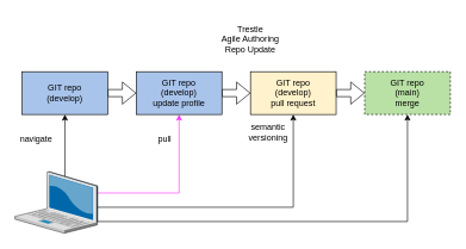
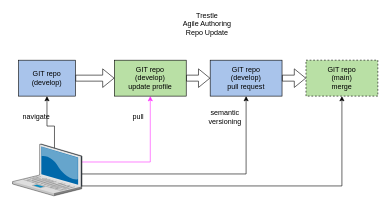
  <mxCell id="0" />
  <mxCell id="1" parent="0" />
  <mxCell id="2" style="edgeStyle=orthogonalEdgeStyle;rounded=0;orthogonalLoop=1;jettySize=auto;html=1;exitX=1;exitY=0.5;exitDx=0;exitDy=0;entryX=0.5;entryY=1;entryDx=0;entryDy=0;" parent="1" source="4" target="18" edge="1"><mxGeometry relative="1" as="geometry" /></mxCell>
  <mxCell id="3" style="edgeStyle=orthogonalEdgeStyle;rounded=0;orthogonalLoop=1;jettySize=auto;html=1;exitX=1;exitY=0.5;exitDx=0;exitDy=0;entryX=0.5;entryY=1;entryDx=0;entryDy=0;" parent="1" source="5" target="11" edge="1"><mxGeometry relative="1" as="geometry" /></mxCell>
  <mxCell id="4" value="" style="rounded=0;whiteSpace=wrap;html=1;" parent="1" vertex="1"><mxGeometry x="80" y="300" width="20" height="20" as="geometry" /></mxCell>
  <mxCell id="5" value="" style="rounded=0;whiteSpace=wrap;html=1;" parent="1" vertex="1"><mxGeometry x="80" y="280" width="20" height="20" as="geometry" /></mxCell>
  <mxCell id="6" style="edgeStyle=orthogonalEdgeStyle;rounded=0;orthogonalLoop=1;jettySize=auto;html=1;exitX=0.5;exitY=0;exitDx=0;exitDy=0;entryX=0.5;entryY=1;entryDx=0;entryDy=0;" parent="1" source="8" target="10" edge="1"><mxGeometry relative="1" as="geometry" /></mxCell>
  <mxCell id="7" style="edgeStyle=orthogonalEdgeStyle;rounded=0;orthogonalLoop=1;jettySize=auto;html=1;exitX=1;exitY=0.5;exitDx=0;exitDy=0;entryX=0.5;entryY=1;entryDx=0;entryDy=0;fillColor=#FF0000;strokeColor=#FF33FF;" parent="1" source="8" target="13" edge="1"><mxGeometry relative="1" as="geometry" /></mxCell>
  <mxCell id="8" value="" style="rounded=0;whiteSpace=wrap;html=1;" parent="1" vertex="1"><mxGeometry x="80" y="260" width="20" height="20" as="geometry" /></mxCell>
  <mxCell id="9" style="edgeStyle=orthogonalEdgeStyle;rounded=0;orthogonalLoop=1;jettySize=auto;html=1;exitX=1;exitY=0.5;exitDx=0;exitDy=0;entryX=0;entryY=0.5;entryDx=0;entryDy=0;shape=flexArrow;" parent="1" source="10" target="13" edge="1"><mxGeometry relative="1" as="geometry" /></mxCell>
- <mxCell id="10" value="GIT repo&lt;br&gt;(develop)" style="rounded=0;whiteSpace=wrap;html=1;fillColor=#A9C4EB;" parent="1" vertex="1"><mxGeometry x="30" y="100" width="120" height="60" as="geometry" /></mxCell>
- <mxCell id="11" value="GIT repo&lt;br&gt;(develop)&lt;br&gt;pull request" style="rounded=0;whiteSpace=wrap;html=1;fillColor=#fff2cc;" parent="1" vertex="1"><mxGeometry x="350" y="100" width="120" height="60" as="geometry" /></mxCell>
+ <mxCell id="10" value="GIT repo&lt;br&gt;(develop)" style="rounded=0;whiteSpace=wrap;html=1;fillColor=#A9C4EB;" parent="1" vertex="1"><mxGeometry x="30" y="100" width="95" height="60" as="geometry" /></mxCell>
+ <mxCell id="11" value="GIT repo&lt;br&gt;(develop)&lt;br&gt;pull request" style="rounded=0;whiteSpace=wrap;html=1;fillColor=#A9C4EB;" parent="1" vertex="1"><mxGeometry x="350" y="100" width="120" height="60" as="geometry" /></mxCell>
  <mxCell id="12" style="edgeStyle=orthogonalEdgeStyle;rounded=0;orthogonalLoop=1;jettySize=auto;html=1;exitX=1;exitY=0.5;exitDx=0;exitDy=0;entryX=0;entryY=0.5;entryDx=0;entryDy=0;shape=flexArrow;" parent="1" source="13" target="11" edge="1"><mxGeometry relative="1" as="geometry" /></mxCell>
- <mxCell id="13" value="GIT repo&lt;br&gt;(develop)&lt;br&gt;update profile" style="rounded=0;whiteSpace=wrap;html=1;fillColor=#A9C4EB;" parent="1" vertex="1"><mxGeometry x="190" y="100" width="120" height="60" as="geometry" /></mxCell>
+ <mxCell id="13" value="GIT repo&lt;br&gt;(develop)&lt;br&gt;update profile" style="rounded=0;whiteSpace=wrap;html=1;fillColor=#b9e0a5;" parent="1" vertex="1"><mxGeometry x="190" y="100" width="120" height="60" as="geometry" /></mxCell>
  <mxCell id="14" value="" style="verticalLabelPosition=bottom;sketch=0;aspect=fixed;html=1;verticalAlign=top;strokeColor=none;align=center;outlineConnect=0;shape=mxgraph.citrix.laptop_2;" parent="1" vertex="1"><mxGeometry x="20" y="240" width="116" height="86.5" as="geometry" /></mxCell>
- <mxCell id="15" value="Trestle&lt;br&gt;Agile Authoring&lt;br&gt;Repo Update" style="text;html=1;strokeColor=none;fillColor=none;align=center;verticalAlign=middle;whiteSpace=wrap;rounded=0;" parent="1" vertex="1"><mxGeometry x="290" y="35" width="120" height="40" as="geometry" /></mxCell>
- <mxCell id="16" value="navigate" style="text;html=1;strokeColor=none;fillColor=none;align=center;verticalAlign=middle;whiteSpace=wrap;rounded=0;" parent="1" vertex="1"><mxGeometry x="20" y="180" width="60" height="30" as="geometry" /></mxCell>
+ <mxCell id="15" value="Trestle&lt;br&gt;Agile Authoring&lt;br&gt;Repo Update" style="text;html=1;strokeColor=none;fillColor=none;align=center;verticalAlign=middle;whiteSpace=wrap;rounded=0;" parent="1" vertex="1"><mxGeometry x="285" y="20" width="120" height="40" as="geometry" /></mxCell>
+ <mxCell id="16" value="navigate" style="text;html=1;strokeColor=none;fillColor=none;align=center;verticalAlign=middle;whiteSpace=wrap;rounded=0;" parent="1" vertex="1"><mxGeometry x="30" y="180" width="60" height="30" as="geometry" /></mxCell>
  <mxCell id="17" value="pull" style="text;html=1;strokeColor=none;fillColor=none;align=center;verticalAlign=middle;whiteSpace=wrap;rounded=0;" parent="1" vertex="1"><mxGeometry x="200" y="180" width="60" height="30" as="geometry" /></mxCell>
  <mxCell id="18" value="GIT repo&lt;br&gt;(main)&lt;br&gt;merge" style="rounded=0;whiteSpace=wrap;html=1;fillColor=#B9E0A5;dashed=1;" parent="1" vertex="1"><mxGeometry x="510" y="100" width="120" height="60" as="geometry" /></mxCell>
- <mxCell id="19" value="semantic&lt;br&gt;versioning" style="text;html=1;strokeColor=none;fillColor=none;align=center;verticalAlign=middle;whiteSpace=wrap;rounded=0;" parent="1" vertex="1"><mxGeometry x="345" y="170" width="60" height="30" as="geometry" /></mxCell>
+ <mxCell id="19" value="semantic&lt;br&gt;versioning" style="text;html=1;strokeColor=none;fillColor=none;align=center;verticalAlign=middle;whiteSpace=wrap;rounded=0;" parent="1" vertex="1"><mxGeometry x="345" y="180" width="60" height="30" as="geometry" /></mxCell>
  <mxCell id="20" value="" style="shape=flexArrow;endArrow=classic;html=1;rounded=0;entryX=0;entryY=0.5;entryDx=0;entryDy=0;" parent="1" source="11" target="18" edge="1"><mxGeometry width="50" height="50" relative="1" as="geometry"><mxPoint x="350" y="330" as="sourcePoint" /><mxPoint x="400" y="280" as="targetPoint" /></mxGeometry></mxCell>
